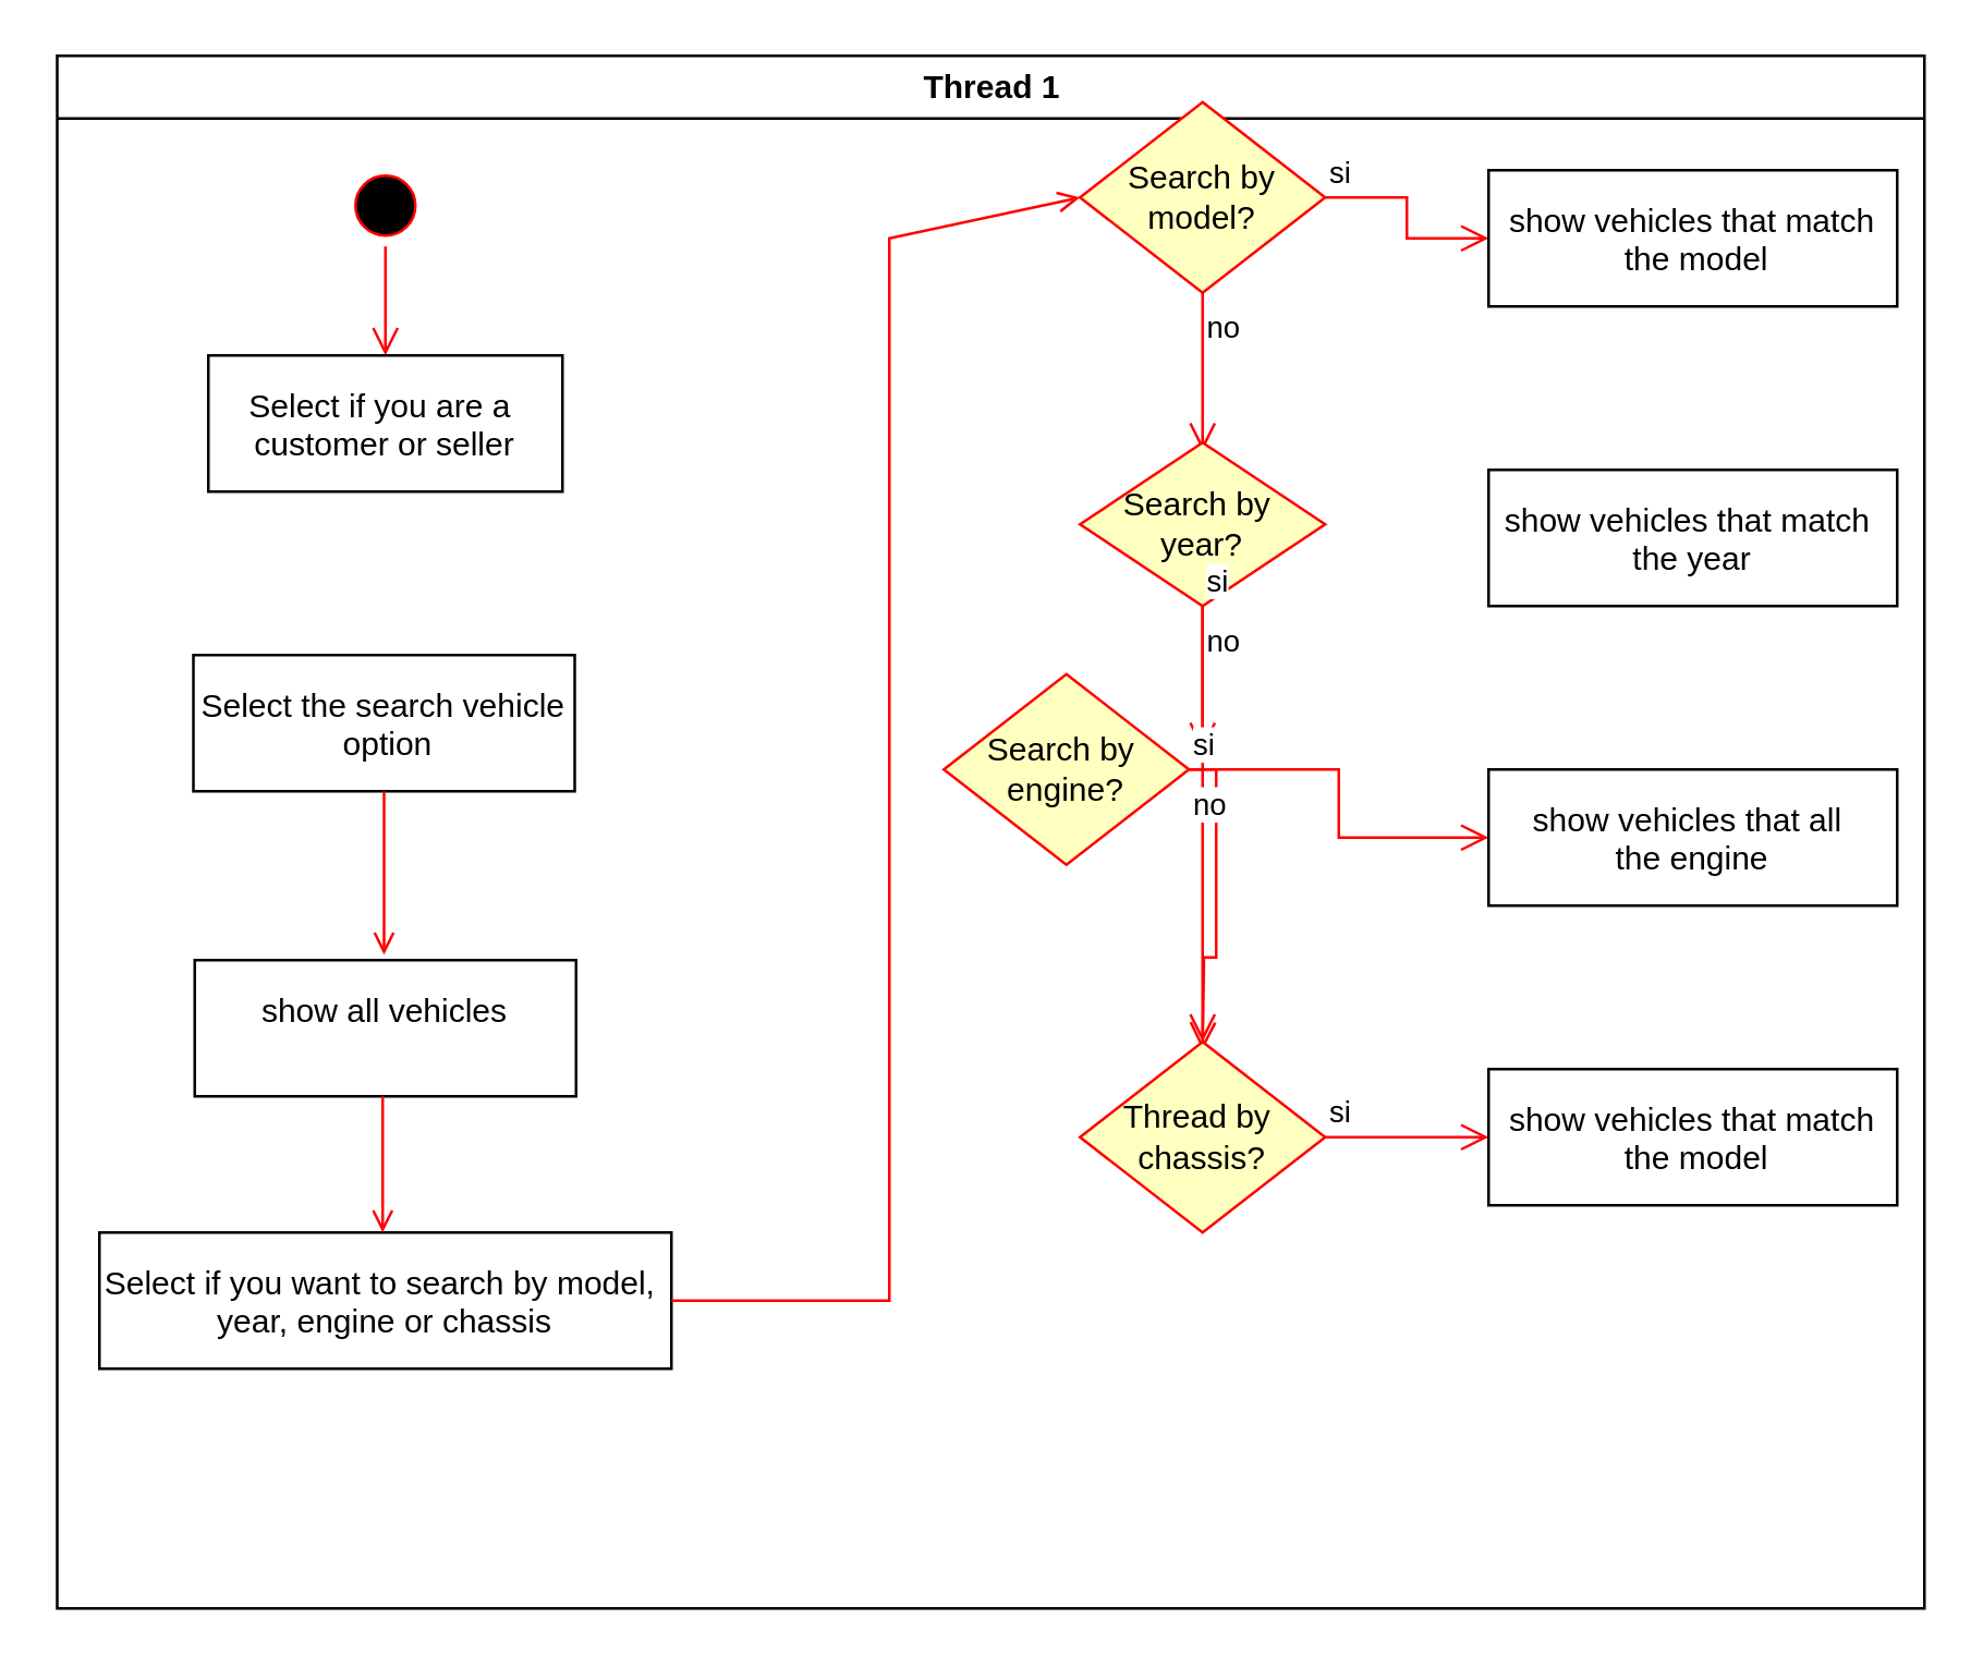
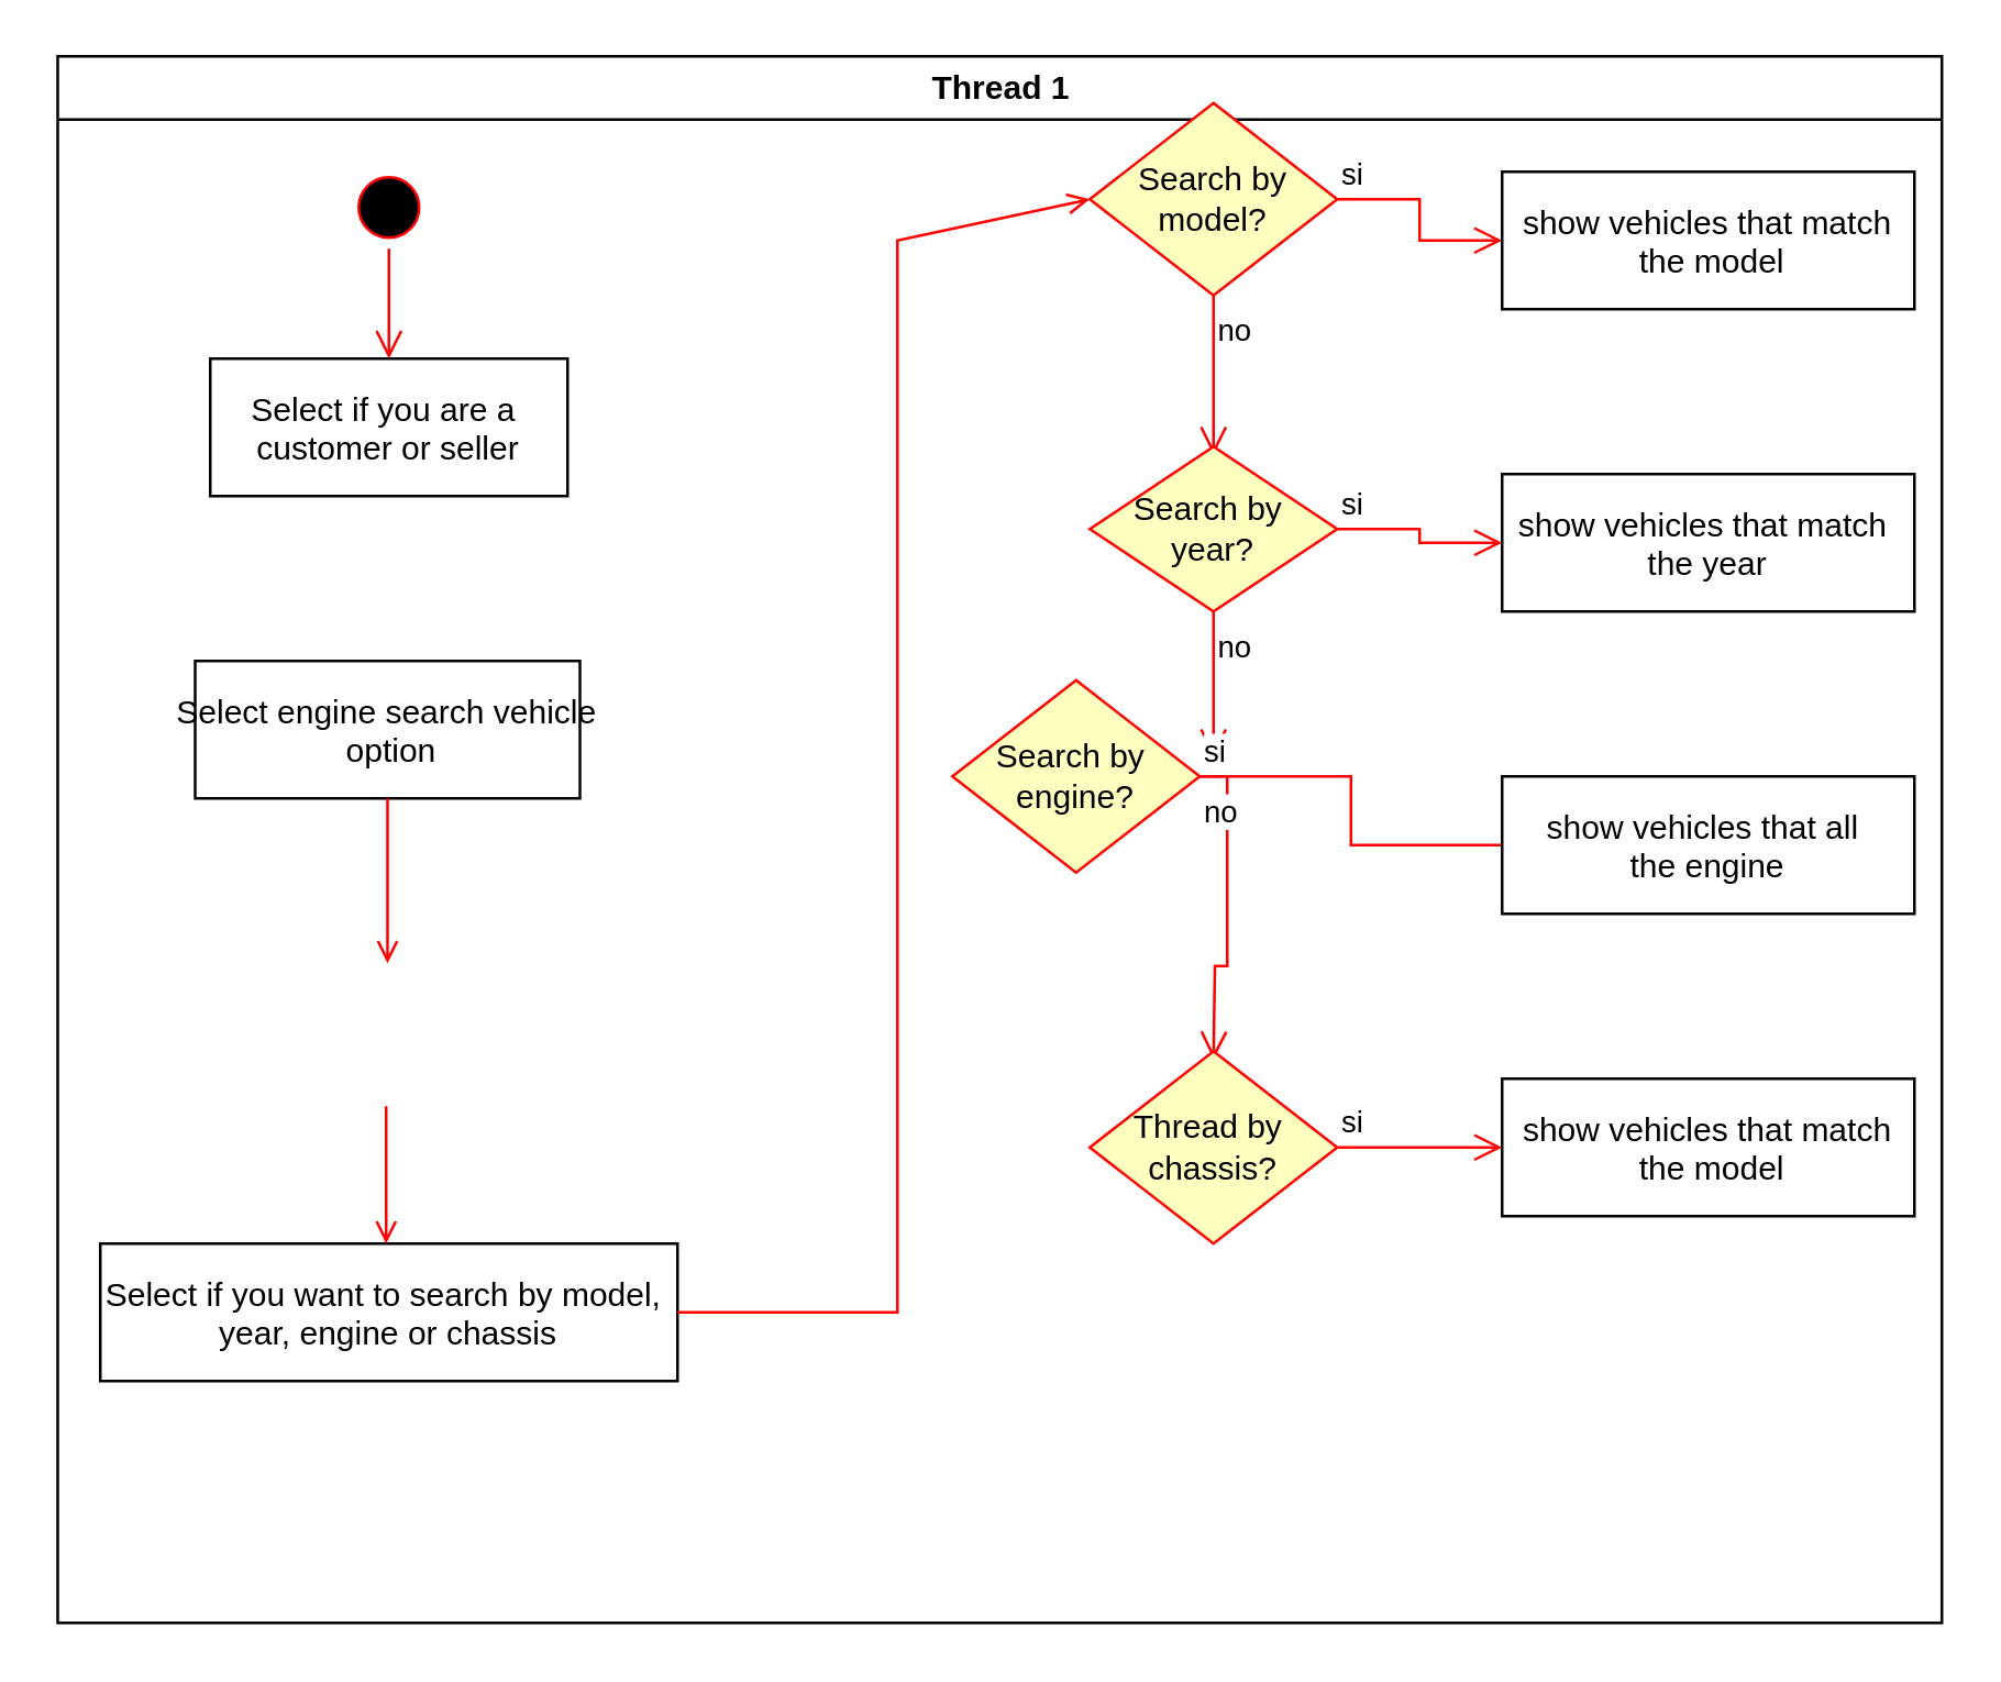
  <mxCell id="0" />
  <mxCell id="1" parent="0" />
  <mxCell id="2" value="Thread 1" style="swimlane;whiteSpace=wrap" vertex="1" parent="1"><mxGeometry x="20.5" y="20" width="685.5" height="570" as="geometry" /></mxCell>
  <mxCell id="3" value="" style="ellipse;shape=startState;fillColor=#000000;strokeColor=#ff0000;" vertex="1" parent="2"><mxGeometry x="105.5" y="40" width="30" height="30" as="geometry" /></mxCell>
  <mxCell id="4" value="" style="edgeStyle=elbowEdgeStyle;elbow=horizontal;verticalAlign=bottom;endArrow=open;endSize=8;strokeColor=#FF0000;endFill=1;rounded=0" edge="1" parent="2" source="3" target="5"><mxGeometry x="-64.5" y="-88" as="geometry"><mxPoint x="120.5" y="110" as="targetPoint" /></mxGeometry></mxCell>
  <mxCell id="5" value="Select if you are a &#10;customer or seller" style="" vertex="1" parent="2"><mxGeometry x="55.5" y="110" width="130" height="50" as="geometry" /></mxCell>
- <mxCell id="6" value="&#10;Select the search vehicle&#10; option&#10;" style="" vertex="1" parent="2"><mxGeometry x="50" y="220" width="140" height="50" as="geometry" /></mxCell>
+ <mxCell id="6" value="&#10;Select engine search vehicle&#10; option&#10;" style="" vertex="1" parent="2"><mxGeometry x="50" y="220" width="140" height="50" as="geometry" /></mxCell>
  <mxCell id="7" value="" style="endArrow=open;strokeColor=#FF0000;endFill=1;rounded=0" edge="1" parent="2"><mxGeometry relative="1" as="geometry"><mxPoint x="120" y="270" as="sourcePoint" /><mxPoint x="120" y="330" as="targetPoint" /></mxGeometry></mxCell>
  <mxCell id="8" value="&#10;Select if you want to search by model, &#10;year, engine or chassis&#10;" style="" vertex="1" parent="2"><mxGeometry x="15.5" y="432" width="210" height="50" as="geometry" /></mxCell>
  <mxCell id="9" value="Search by model?" style="rhombus;whiteSpace=wrap;html=1;fontColor=#000000;fillColor=#ffffc0;strokeColor=#ff0000;" vertex="1" parent="2"><mxGeometry x="375.5" y="17" width="90" height="70" as="geometry" /></mxCell>
  <mxCell id="10" value="si" style="edgeStyle=orthogonalEdgeStyle;html=1;align=left;verticalAlign=bottom;endArrow=open;endSize=8;strokeColor=#ff0000;rounded=0;entryX=0;entryY=0.5;entryDx=0;entryDy=0;" edge="1" parent="2" source="9" target="12"><mxGeometry x="-1" relative="1" as="geometry"><mxPoint x="505.5" y="67" as="targetPoint" /></mxGeometry></mxCell>
  <mxCell id="11" value="no" style="edgeStyle=orthogonalEdgeStyle;html=1;align=left;verticalAlign=top;endArrow=open;endSize=8;strokeColor=#ff0000;rounded=0;entryX=0.5;entryY=0;entryDx=0;entryDy=0;" edge="1" parent="2" source="9"><mxGeometry x="-1" relative="1" as="geometry"><mxPoint x="420.5" y="145" as="targetPoint" /></mxGeometry></mxCell>
  <mxCell id="12" value="show vehicles that match&#10; the model" style="" vertex="1" parent="2"><mxGeometry x="525.5" y="42" width="150" height="50" as="geometry" /></mxCell>
  <mxCell id="13" value="" style="endArrow=open;strokeColor=#FF0000;endFill=1;rounded=0;exitX=1;exitY=0.5;exitDx=0;exitDy=0;entryX=0;entryY=0.5;entryDx=0;entryDy=0;" edge="1" parent="2" source="8" target="9"><mxGeometry relative="1" as="geometry"><mxPoint x="130" y="280" as="sourcePoint" /><mxPoint x="375.5" y="72" as="targetPoint" /><Array as="points"><mxPoint x="305.5" y="457" /><mxPoint x="305.5" y="67" /></Array></mxGeometry></mxCell>
  <mxCell id="14" value="Search by&amp;nbsp;&lt;div&gt;year?&lt;/div&gt;" style="rhombus;whiteSpace=wrap;html=1;fontColor=#000000;fillColor=#ffffc0;strokeColor=#ff0000;" vertex="1" parent="2"><mxGeometry x="375.5" y="142" width="90" height="60" as="geometry" /></mxCell>
- <mxCell id="15" value="si" style="edgeStyle=orthogonalEdgeStyle;html=1;align=left;verticalAlign=bottom;endArrow=open;endSize=8;strokeColor=#ff0000;rounded=0;" edge="1" parent="2" source="14" target="22"><mxGeometry x="-1" relative="1" as="geometry"><mxPoint x="505.5" y="177" as="targetPoint" /></mxGeometry></mxCell>
+ <mxCell id="15" value="si" style="edgeStyle=orthogonalEdgeStyle;html=1;align=left;verticalAlign=bottom;endArrow=open;endSize=8;strokeColor=#ff0000;rounded=0;entryX=0;entryY=0.5;entryDx=0;entryDy=0;" edge="1" parent="2" source="14" target="17"><mxGeometry x="-1" relative="1" as="geometry"><mxPoint x="505.5" y="177" as="targetPoint" /></mxGeometry></mxCell>
  <mxCell id="16" value="no" style="edgeStyle=orthogonalEdgeStyle;html=1;align=left;verticalAlign=top;endArrow=open;endSize=8;strokeColor=#ff0000;rounded=0;entryX=0.5;entryY=0;entryDx=0;entryDy=0;" edge="1" parent="2" source="14"><mxGeometry x="-1" relative="1" as="geometry"><mxPoint x="420.5" y="255" as="targetPoint" /></mxGeometry></mxCell>
  <mxCell id="17" value="show vehicles that match &#10;the year" style="" vertex="1" parent="2"><mxGeometry x="525.5" y="152" width="150" height="50" as="geometry" /></mxCell>
  <mxCell id="18" value="Search by&amp;nbsp;&lt;div&gt;engine?&lt;/div&gt;" style="rhombus;whiteSpace=wrap;html=1;fontColor=#000000;fillColor=#ffffc0;strokeColor=#ff0000;" vertex="1" parent="2"><mxGeometry x="325.5" y="227" width="90" height="70" as="geometry" /></mxCell>
- <mxCell id="19" value="si" style="edgeStyle=orthogonalEdgeStyle;html=1;align=left;verticalAlign=bottom;endArrow=open;endSize=8;strokeColor=#ff0000;rounded=0;entryX=0;entryY=0.5;entryDx=0;entryDy=0;" edge="1" parent="2" source="18" target="21"><mxGeometry x="-1" relative="1" as="geometry"><mxPoint x="505.5" y="287" as="targetPoint" /></mxGeometry></mxCell>
+ <mxCell id="19" value="si" style="edgeStyle=orthogonalEdgeStyle;html=1;align=left;verticalAlign=bottom;endArrow=none;endSize=8;strokeColor=#ff0000;rounded=0;entryX=0;entryY=0.5;entryDx=0;entryDy=0;" edge="1" parent="2" source="18" target="21"><mxGeometry x="-1" relative="1" as="geometry"><mxPoint x="505.5" y="287" as="targetPoint" /></mxGeometry></mxCell>
  <mxCell id="20" value="no" style="edgeStyle=orthogonalEdgeStyle;html=1;align=left;verticalAlign=top;endArrow=open;endSize=8;strokeColor=#ff0000;rounded=0;entryX=0.5;entryY=0;entryDx=0;entryDy=0;" edge="1" parent="2" source="18"><mxGeometry x="-1" relative="1" as="geometry"><mxPoint x="420.5" y="365" as="targetPoint" /></mxGeometry></mxCell>
  <mxCell id="21" value="show vehicles that all &#10;the engine" style="" vertex="1" parent="2"><mxGeometry x="525.5" y="262" width="150" height="50" as="geometry" /></mxCell>
  <mxCell id="22" value="Thread by&amp;nbsp;&lt;div&gt;chassis?&lt;/div&gt;" style="rhombus;whiteSpace=wrap;html=1;fontColor=#000000;fillColor=#ffffc0;strokeColor=#ff0000;" vertex="1" parent="2"><mxGeometry x="375.5" y="362" width="90" height="70" as="geometry" /></mxCell>
  <mxCell id="23" value="si" style="edgeStyle=orthogonalEdgeStyle;html=1;align=left;verticalAlign=bottom;endArrow=open;endSize=8;strokeColor=#ff0000;rounded=0;entryX=0;entryY=0.5;entryDx=0;entryDy=0;" edge="1" parent="2" source="22" target="24"><mxGeometry x="-1" relative="1" as="geometry"><mxPoint x="505.5" y="397" as="targetPoint" /></mxGeometry></mxCell>
  <mxCell id="24" value="show vehicles that match&#10; the model" style="" vertex="1" parent="2"><mxGeometry x="525.5" y="372" width="150" height="50" as="geometry" /></mxCell>
- <mxCell id="25" value="show all vehicles&#10;" style="" vertex="1" parent="2"><mxGeometry x="50.5" y="332" width="140" height="50" as="geometry" /></mxCell>
  <mxCell id="26" value="" style="endArrow=open;strokeColor=#FF0000;endFill=1;rounded=0" edge="1" parent="2"><mxGeometry relative="1" as="geometry"><mxPoint x="119.5" y="382" as="sourcePoint" /><mxPoint x="119.5" y="432" as="targetPoint" /></mxGeometry></mxCell>
